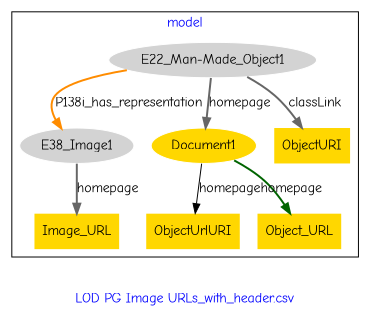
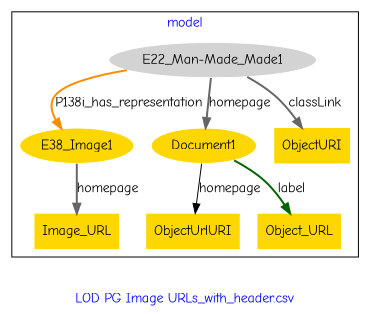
  digraph {
    fontcolor=blue
    fontname="Comic Neue"
    label="LOD PG Image URLs_with_header.csv"
    remincross=true
    node [fillcolor=gold fontname="Comic Neue" style=filled shape=plaintext]
    edge [color=gray40 fontcolor=black fontname="Comic Neue" style=bold]
-   n1 [color=white fillcolor=lightgray label="E22_Man-Made_Object1" shape=""]
-   n2 [color=white fillcolor=lightgray label=E38_Image1 shape=""]
+   n1 [color=white fillcolor=lightgray label="E22_Man-Made_Made1" shape=""]
+   n2 [color=white label=E38_Image1 shape=""]
    n3 [color=white label=Document1 shape=""]
    n4 [label=ObjectUrlURI]
    n5 [label=ObjectURI]
    n6 [label=Object_URL]
    n7 [label=Image_URL]
    subgraph cluster_1 {
      label=model
      n1
      n2
      n3
      n4
      n5
      n6
      n7
    }
    n1 -> n2 [color=darkorange label=P138i_has_representation]
    n1 -> n3 [label=homepage]
    n1 -> n5 [label=classLink]
    n2 -> n7 [label=homepage]
    n3 -> n4 [color=black label=homepage style=solid]
-   n3 -> n6 [color=darkgreen label=homepage]
+   n3 -> n6 [color=darkgreen label=label]
  }
